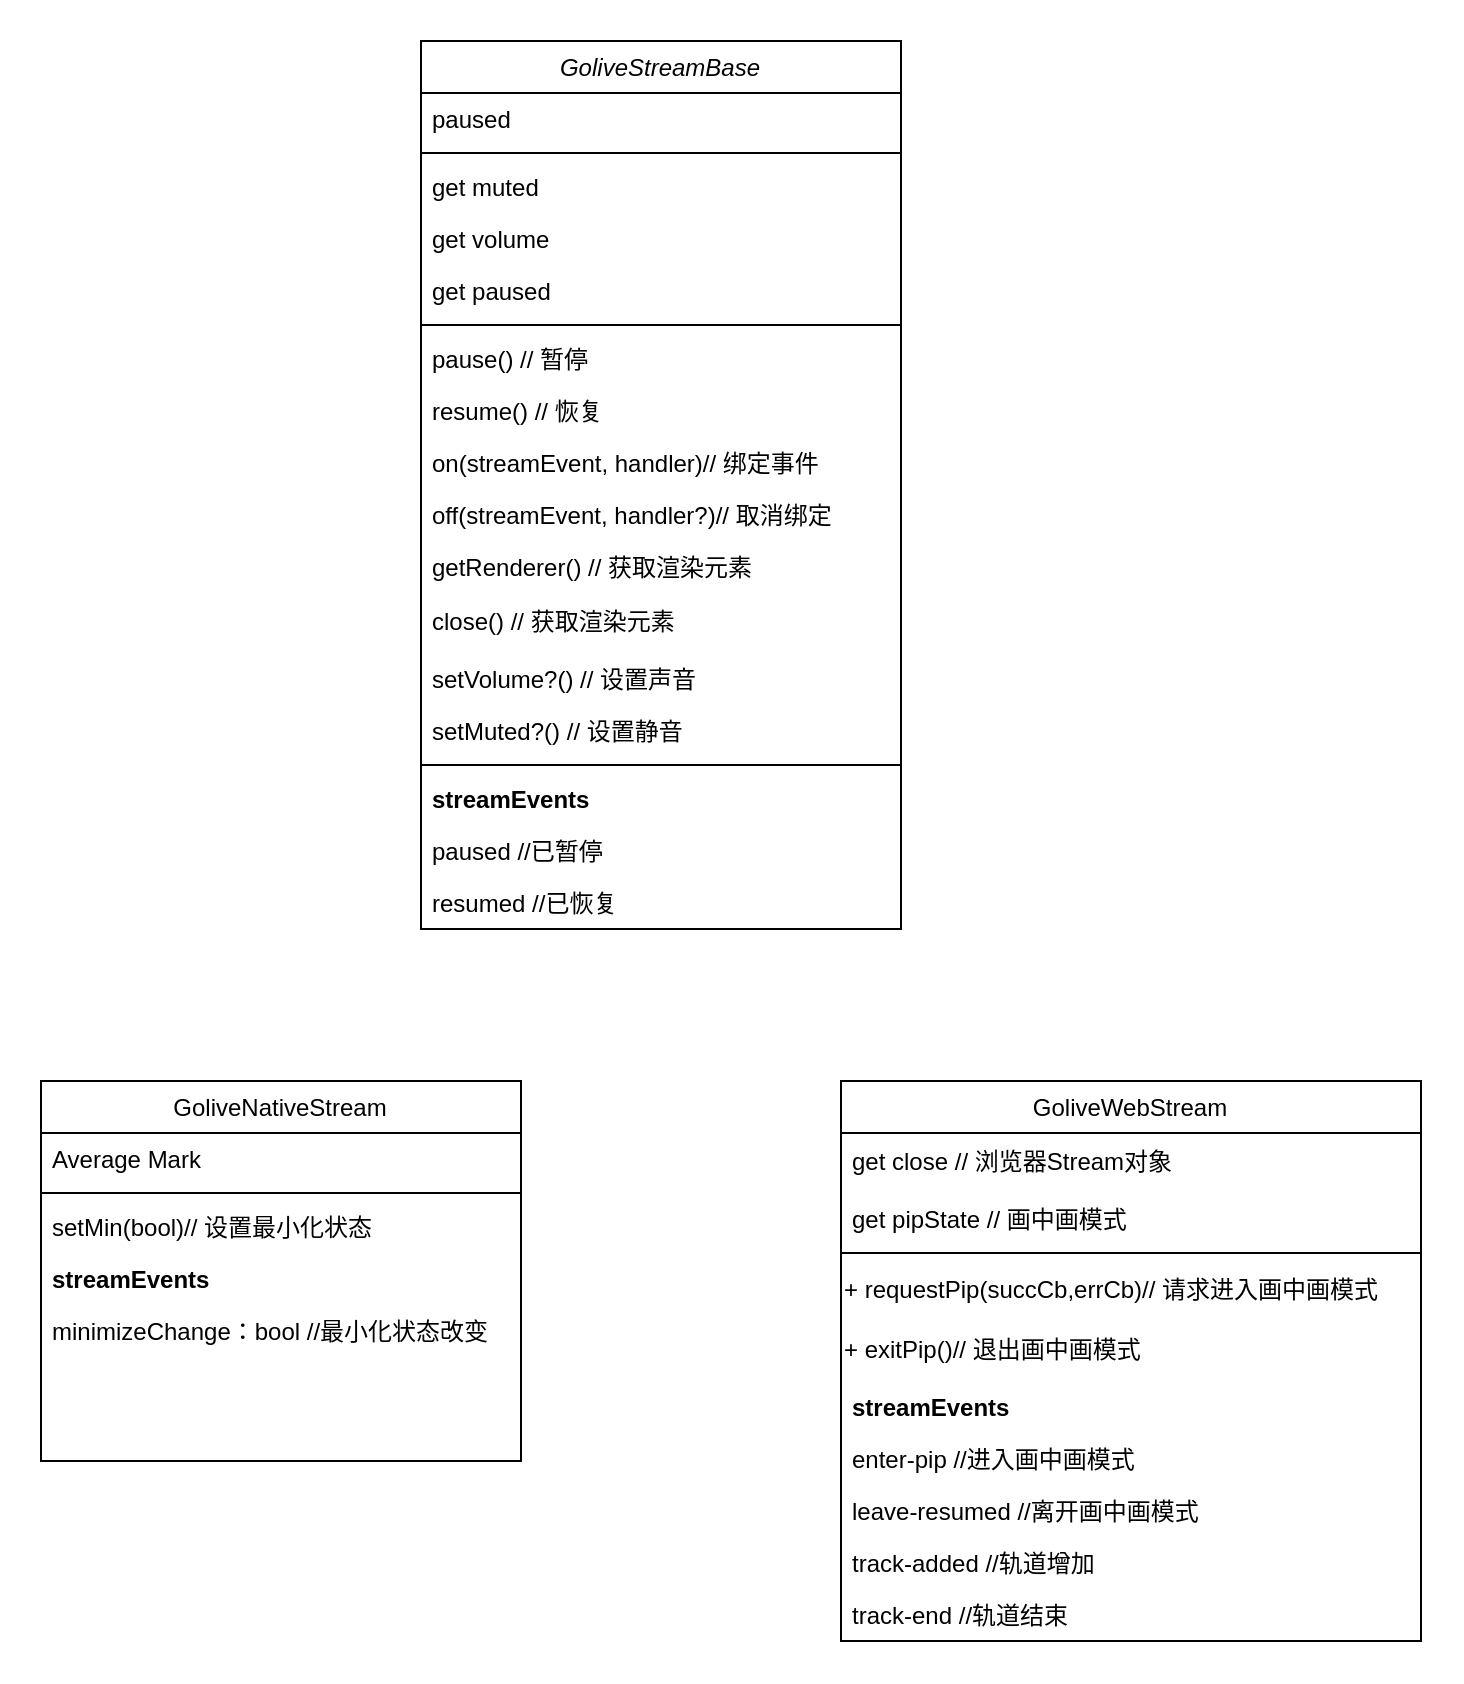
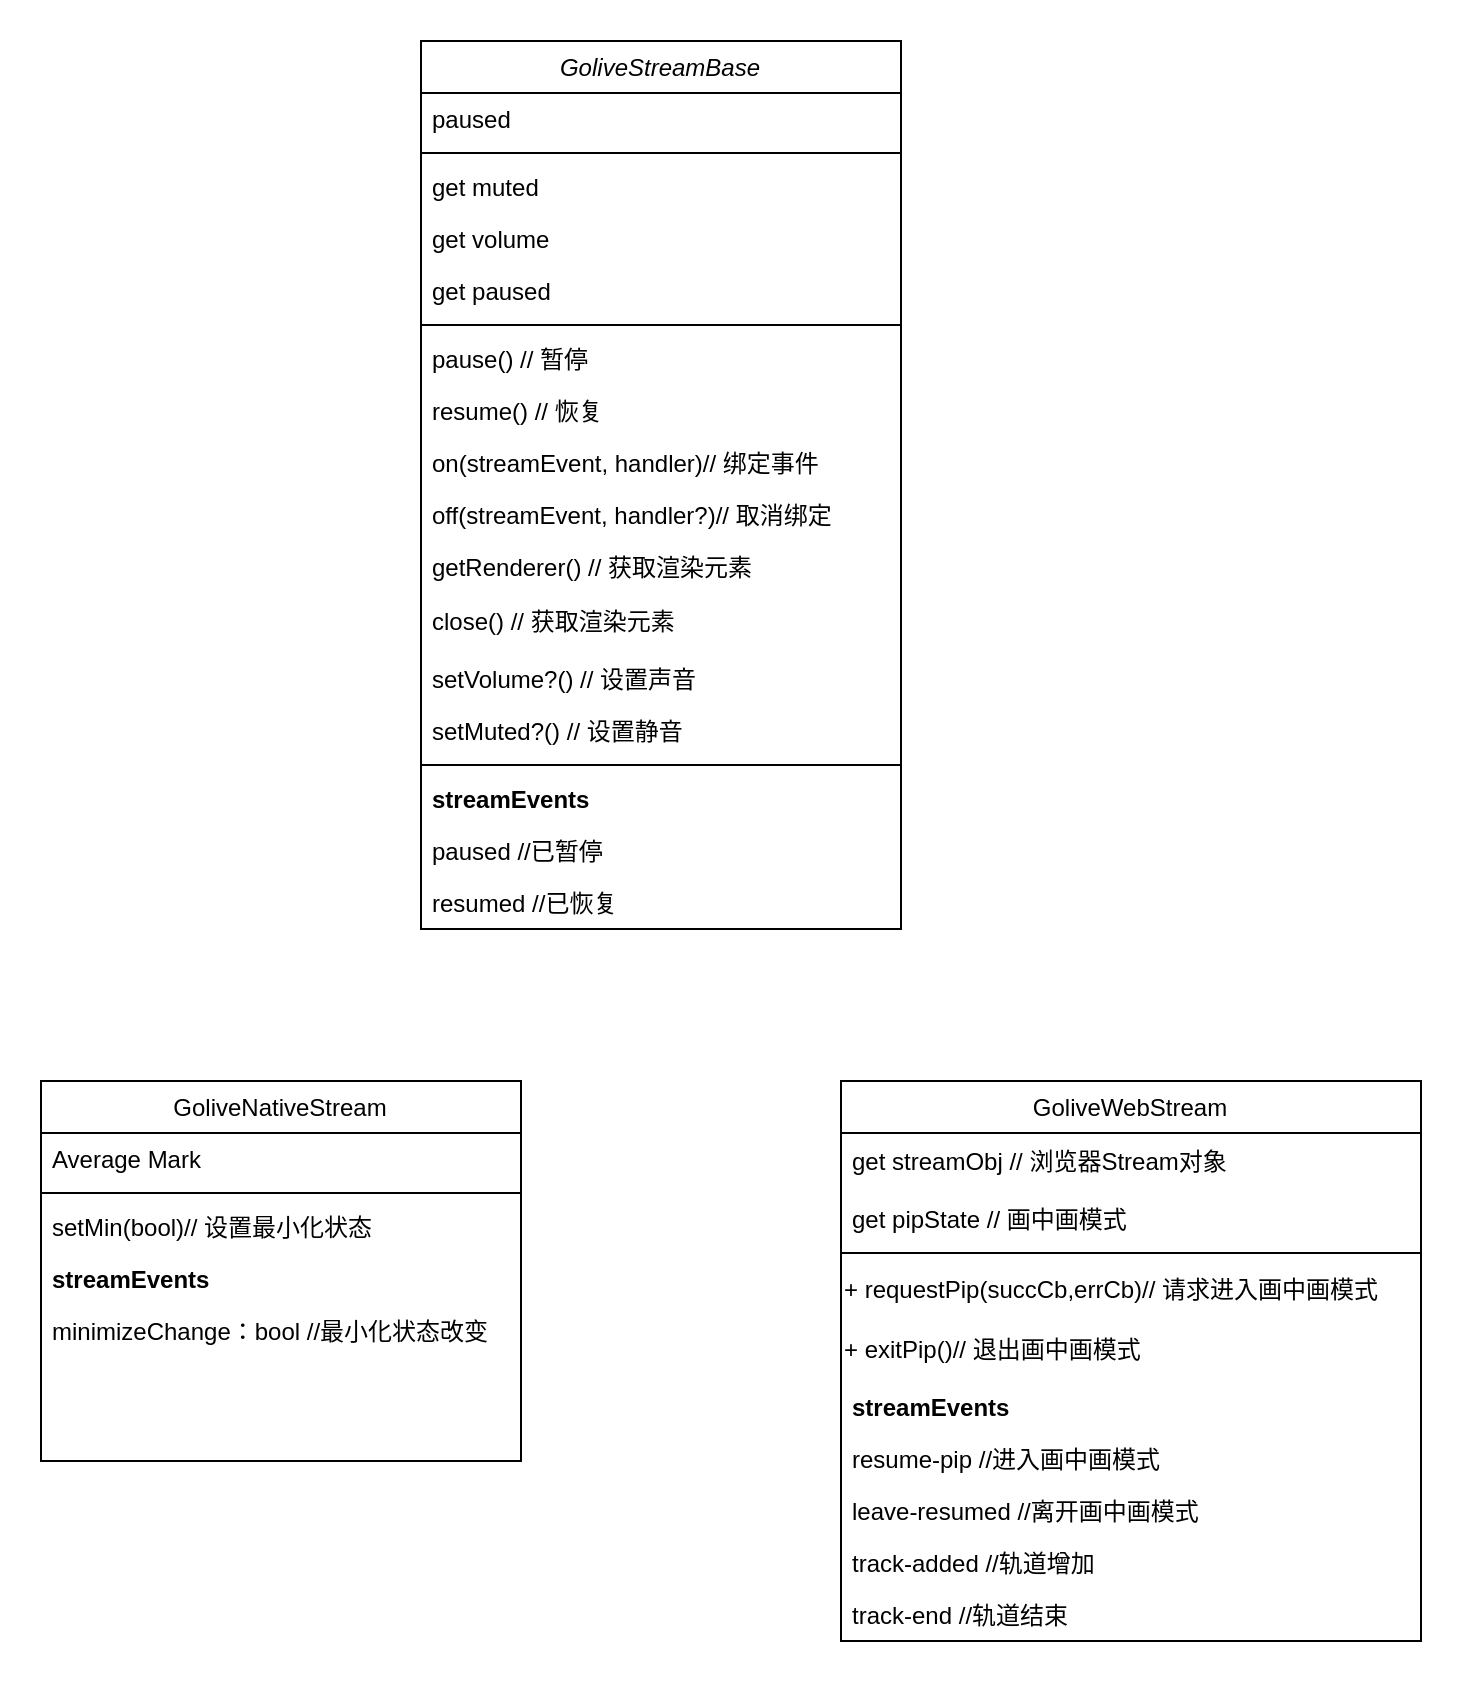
  <mxCell id="0" />
  <mxCell id="1" parent="0" />
  <mxCell id="2" value="GoliveStreamBase" style="swimlane;fontStyle=2;align=center;verticalAlign=top;childLayout=stackLayout;horizontal=1;startSize=26;horizontalStack=0;resizeParent=1;resizeLast=0;collapsible=1;marginBottom=0;rounded=0;shadow=0;strokeWidth=1;" parent="1" vertex="1"><mxGeometry x="210" y="20" width="240" height="444" as="geometry"><mxRectangle x="230" y="140" width="160" height="26" as="alternateBounds" /></mxGeometry></mxCell>
  <mxCell id="3" value="paused" style="text;align=left;verticalAlign=top;spacingLeft=4;spacingRight=4;overflow=hidden;rotatable=0;points=[[0,0.5],[1,0.5]];portConstraint=eastwest;rounded=0;shadow=0;html=0;" parent="2" vertex="1"><mxGeometry y="26" width="240" height="26" as="geometry" /></mxCell>
  <mxCell id="4" value="" style="line;html=1;strokeWidth=1;align=left;verticalAlign=middle;spacingTop=-1;spacingLeft=3;spacingRight=3;rotatable=0;labelPosition=right;points=[];portConstraint=eastwest;" parent="2" vertex="1"><mxGeometry y="52" width="240" height="8" as="geometry" /></mxCell>
  <mxCell id="5" value="get muted" style="text;align=left;verticalAlign=top;spacingLeft=4;spacingRight=4;overflow=hidden;rotatable=0;points=[[0,0.5],[1,0.5]];portConstraint=eastwest;" parent="2" vertex="1"><mxGeometry y="60" width="240" height="26" as="geometry" /></mxCell>
  <mxCell id="6" value="get volume" style="text;align=left;verticalAlign=top;spacingLeft=4;spacingRight=4;overflow=hidden;rotatable=0;points=[[0,0.5],[1,0.5]];portConstraint=eastwest;" vertex="1" parent="2"><mxGeometry y="86" width="240" height="26" as="geometry" /></mxCell>
  <mxCell id="7" value="get paused" style="text;align=left;verticalAlign=top;spacingLeft=4;spacingRight=4;overflow=hidden;rotatable=0;points=[[0,0.5],[1,0.5]];portConstraint=eastwest;" vertex="1" parent="2"><mxGeometry y="112" width="240" height="26" as="geometry" /></mxCell>
  <mxCell id="8" value="" style="line;html=1;strokeWidth=1;align=left;verticalAlign=middle;spacingTop=-1;spacingLeft=3;spacingRight=3;rotatable=0;labelPosition=right;points=[];portConstraint=eastwest;" vertex="1" parent="2"><mxGeometry y="138" width="240" height="8" as="geometry" /></mxCell>
  <mxCell id="9" value="pause() // 暂停" style="text;align=left;verticalAlign=top;spacingLeft=4;spacingRight=4;overflow=hidden;rotatable=0;points=[[0,0.5],[1,0.5]];portConstraint=eastwest;" vertex="1" parent="2"><mxGeometry y="146" width="240" height="26" as="geometry" /></mxCell>
  <mxCell id="10" value="resume() // 恢复" style="text;align=left;verticalAlign=top;spacingLeft=4;spacingRight=4;overflow=hidden;rotatable=0;points=[[0,0.5],[1,0.5]];portConstraint=eastwest;" parent="2" vertex="1"><mxGeometry y="172" width="240" height="26" as="geometry" /></mxCell>
  <mxCell id="11" value="on(streamEvent, handler)// 绑定事件" style="text;align=left;verticalAlign=top;spacingLeft=4;spacingRight=4;overflow=hidden;rotatable=0;points=[[0,0.5],[1,0.5]];portConstraint=eastwest;rounded=0;shadow=0;html=0;" parent="2" vertex="1"><mxGeometry y="198" width="240" height="26" as="geometry" /></mxCell>
  <mxCell id="12" value="off(streamEvent, handler?)// 取消绑定" style="text;align=left;verticalAlign=top;spacingLeft=4;spacingRight=4;overflow=hidden;rotatable=0;points=[[0,0.5],[1,0.5]];portConstraint=eastwest;rounded=0;shadow=0;html=0;" parent="2" vertex="1"><mxGeometry y="224" width="240" height="26" as="geometry" /></mxCell>
  <mxCell id="13" value="getRenderer() // 获取渲染元素" style="text;align=left;verticalAlign=top;spacingLeft=4;spacingRight=4;overflow=hidden;rotatable=0;points=[[0,0.5],[1,0.5]];portConstraint=eastwest;fontStyle=0" parent="2" vertex="1"><mxGeometry y="250" width="240" height="26" as="geometry" /></mxCell>
  <mxCell id="14" value="close() // 获取渲染元素" style="text;html=1;align=left;verticalAlign=middle;resizable=0;points=[];autosize=1;strokeColor=none;fillColor=none;spacingLeft=4;" parent="2" vertex="1"><mxGeometry y="276" width="240" height="30" as="geometry" /></mxCell>
  <mxCell id="15" value="setVolume?() // 设置声音" style="text;align=left;verticalAlign=top;spacingLeft=4;spacingRight=4;overflow=hidden;rotatable=0;points=[[0,0.5],[1,0.5]];portConstraint=eastwest;" parent="2" vertex="1"><mxGeometry y="306" width="240" height="26" as="geometry" /></mxCell>
  <mxCell id="16" value="setMuted?() // 设置静音" style="text;align=left;verticalAlign=top;spacingLeft=4;spacingRight=4;overflow=hidden;rotatable=0;points=[[0,0.5],[1,0.5]];portConstraint=eastwest;" parent="2" vertex="1"><mxGeometry y="332" width="240" height="26" as="geometry" /></mxCell>
  <mxCell id="17" value="" style="line;html=1;strokeWidth=1;align=left;verticalAlign=middle;spacingTop=-1;spacingLeft=3;spacingRight=3;rotatable=0;labelPosition=right;points=[];portConstraint=eastwest;" vertex="1" parent="2"><mxGeometry y="358" width="240" height="8" as="geometry" /></mxCell>
  <mxCell id="18" value="streamEvents" style="text;align=left;verticalAlign=top;spacingLeft=4;spacingRight=4;overflow=hidden;rotatable=0;points=[[0,0.5],[1,0.5]];portConstraint=eastwest;fontStyle=1" vertex="1" parent="2"><mxGeometry y="366" width="240" height="26" as="geometry" /></mxCell>
  <mxCell id="19" value="paused //已暂停" style="text;align=left;verticalAlign=top;spacingLeft=4;spacingRight=4;overflow=hidden;rotatable=0;points=[[0,0.5],[1,0.5]];portConstraint=eastwest;" vertex="1" parent="2"><mxGeometry y="392" width="240" height="26" as="geometry" /></mxCell>
  <mxCell id="20" value="resumed //已恢复" style="text;align=left;verticalAlign=top;spacingLeft=4;spacingRight=4;overflow=hidden;rotatable=0;points=[[0,0.5],[1,0.5]];portConstraint=eastwest;" vertex="1" parent="2"><mxGeometry y="418" width="240" height="22" as="geometry" /></mxCell>
  <mxCell id="21" value="GoliveNativeStream" style="swimlane;fontStyle=0;align=center;verticalAlign=top;childLayout=stackLayout;horizontal=1;startSize=26;horizontalStack=0;resizeParent=1;resizeLast=0;collapsible=1;marginBottom=0;rounded=0;shadow=0;strokeWidth=1;" parent="1" vertex="1"><mxGeometry x="20" y="540" width="240" height="190" as="geometry"><mxRectangle x="130" y="380" width="160" height="26" as="alternateBounds" /></mxGeometry></mxCell>
  <mxCell id="22" value="Average Mark" style="text;align=left;verticalAlign=top;spacingLeft=4;spacingRight=4;overflow=hidden;rotatable=0;points=[[0,0.5],[1,0.5]];portConstraint=eastwest;rounded=0;shadow=0;html=0;" parent="21" vertex="1"><mxGeometry y="26" width="240" height="26" as="geometry" /></mxCell>
  <mxCell id="23" value="" style="line;html=1;strokeWidth=1;align=left;verticalAlign=middle;spacingTop=-1;spacingLeft=3;spacingRight=3;rotatable=0;labelPosition=right;points=[];portConstraint=eastwest;" parent="21" vertex="1"><mxGeometry y="52" width="240" height="8" as="geometry" /></mxCell>
  <mxCell id="24" value="setMin(bool)// 设置最小化状态" style="text;align=left;verticalAlign=top;spacingLeft=4;spacingRight=4;overflow=hidden;rotatable=0;points=[[0,0.5],[1,0.5]];portConstraint=eastwest;rounded=0;shadow=0;html=0;" vertex="1" parent="21"><mxGeometry y="60" width="240" height="26" as="geometry" /></mxCell>
  <mxCell id="25" value="streamEvents" style="text;align=left;verticalAlign=top;spacingLeft=4;spacingRight=4;overflow=hidden;rotatable=0;points=[[0,0.5],[1,0.5]];portConstraint=eastwest;fontStyle=1" vertex="1" parent="21"><mxGeometry y="86" width="240" height="26" as="geometry" /></mxCell>
  <mxCell id="26" value="minimizeChange：bool //最小化状态改变" style="text;align=left;verticalAlign=top;spacingLeft=4;spacingRight=4;overflow=hidden;rotatable=0;points=[[0,0.5],[1,0.5]];portConstraint=eastwest;" vertex="1" parent="21"><mxGeometry y="112" width="240" height="26" as="geometry" /></mxCell>
  <mxCell id="27" value="GoliveWebStream" style="swimlane;fontStyle=0;align=center;verticalAlign=top;childLayout=stackLayout;horizontal=1;startSize=26;horizontalStack=0;resizeParent=1;resizeLast=0;collapsible=1;marginBottom=0;rounded=0;shadow=0;strokeWidth=1;" parent="1" vertex="1"><mxGeometry x="420" y="540" width="290" height="280" as="geometry"><mxRectangle x="340" y="380" width="170" height="26" as="alternateBounds" /></mxGeometry></mxCell>
- <mxCell id="28" value="get close // 浏览器Stream对象" style="text;html=1;align=left;verticalAlign=middle;resizable=0;points=[];autosize=1;strokeColor=none;fillColor=none;spacingLeft=4;" parent="27" vertex="1"><mxGeometry y="26" width="290" height="30" as="geometry" /></mxCell>
+ <mxCell id="28" value="get streamObj // 浏览器Stream对象" style="text;html=1;align=left;verticalAlign=middle;resizable=0;points=[];autosize=1;strokeColor=none;fillColor=none;spacingLeft=4;" parent="27" vertex="1"><mxGeometry y="26" width="290" height="30" as="geometry" /></mxCell>
  <mxCell id="29" value="get pipState // 画中画模式" style="text;align=left;verticalAlign=top;spacingLeft=4;spacingRight=4;overflow=hidden;rotatable=0;points=[[0,0.5],[1,0.5]];portConstraint=eastwest;" parent="27" vertex="1"><mxGeometry y="56" width="290" height="26" as="geometry" /></mxCell>
  <mxCell id="30" value="" style="line;html=1;strokeWidth=1;align=left;verticalAlign=middle;spacingTop=-1;spacingLeft=3;spacingRight=3;rotatable=0;labelPosition=right;points=[];portConstraint=eastwest;" parent="27" vertex="1"><mxGeometry y="82" width="290" height="8" as="geometry" /></mxCell>
  <mxCell id="31" value="+ requestPip(succCb,errCb)// 请求进入画中画模式" style="text;html=1;align=left;verticalAlign=middle;resizable=0;points=[];autosize=1;strokeColor=none;fillColor=none;" parent="27" vertex="1"><mxGeometry y="90" width="290" height="30" as="geometry" /></mxCell>
  <mxCell id="32" value="+ exitPip()// 退出画中画模式" style="text;html=1;align=left;verticalAlign=middle;resizable=0;points=[];autosize=1;strokeColor=none;fillColor=none;" parent="27" vertex="1"><mxGeometry y="120" width="290" height="30" as="geometry" /></mxCell>
  <mxCell id="33" value="streamEvents" style="text;align=left;verticalAlign=top;spacingLeft=4;spacingRight=4;overflow=hidden;rotatable=0;points=[[0,0.5],[1,0.5]];portConstraint=eastwest;fontStyle=1" vertex="1" parent="27"><mxGeometry y="150" width="290" height="26" as="geometry" /></mxCell>
- <mxCell id="34" value="enter-pip //进入画中画模式" style="text;align=left;verticalAlign=top;spacingLeft=4;spacingRight=4;overflow=hidden;rotatable=0;points=[[0,0.5],[1,0.5]];portConstraint=eastwest;" vertex="1" parent="27"><mxGeometry y="176" width="290" height="26" as="geometry" /></mxCell>
+ <mxCell id="34" value="resume-pip //进入画中画模式" style="text;align=left;verticalAlign=top;spacingLeft=4;spacingRight=4;overflow=hidden;rotatable=0;points=[[0,0.5],[1,0.5]];portConstraint=eastwest;" vertex="1" parent="27"><mxGeometry y="176" width="290" height="26" as="geometry" /></mxCell>
  <mxCell id="35" value="leave-resumed //离开画中画模式" style="text;align=left;verticalAlign=top;spacingLeft=4;spacingRight=4;overflow=hidden;rotatable=0;points=[[0,0.5],[1,0.5]];portConstraint=eastwest;" vertex="1" parent="27"><mxGeometry y="202" width="290" height="26" as="geometry" /></mxCell>
  <mxCell id="36" value="track-added //轨道增加" style="text;align=left;verticalAlign=top;spacingLeft=4;spacingRight=4;overflow=hidden;rotatable=0;points=[[0,0.5],[1,0.5]];portConstraint=eastwest;" vertex="1" parent="27"><mxGeometry y="228" width="290" height="26" as="geometry" /></mxCell>
  <mxCell id="37" value="track-end //轨道结束" style="text;align=left;verticalAlign=top;spacingLeft=4;spacingRight=4;overflow=hidden;rotatable=0;points=[[0,0.5],[1,0.5]];portConstraint=eastwest;" vertex="1" parent="27"><mxGeometry y="254" width="290" height="26" as="geometry" /></mxCell>
